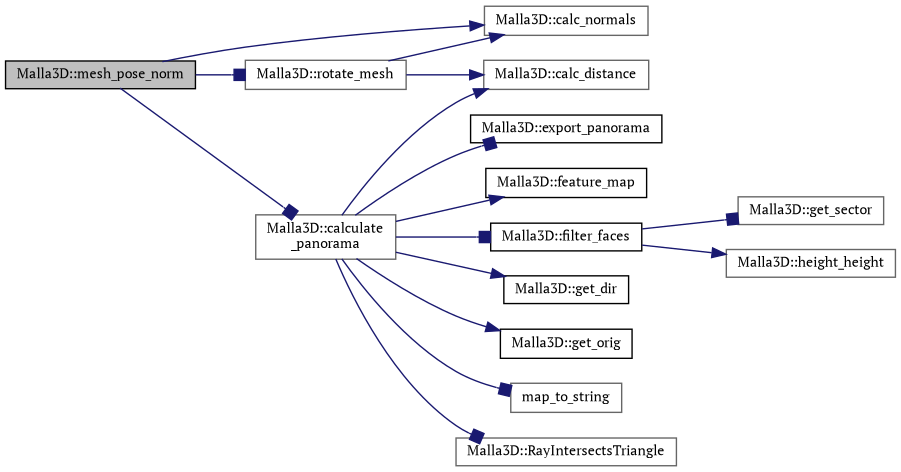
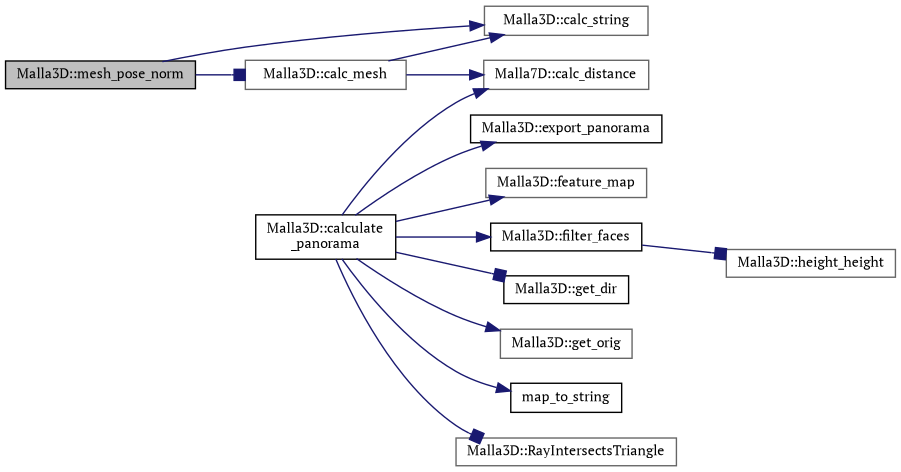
  digraph {
    fontname="PT Serif"
    rankdir=LR
    node [color=black fillcolor=white fontname="PT Serif" fontsize=10 shape=record style=filled]
    edge [arrowhead=normal color=midnightblue fontname="PT Serif" fontsize=10 labelfontname=Helvetica labelfontsize=10 style=solid]
    n1 [fillcolor=grey75 fontcolor=black height=0.2 label="Malla3D::mesh_pose_norm" width=0.4]
-   n2 [color=gray40 height=0.2 label="Malla3D::calc_normals" width=0.4]
-   n3 [color=gray40 height=0.2 label="Malla3D::calculate\l_panorama" width=0.4]
-   n4 [color=gray40 height=0.2 label="Malla3D::rotate_mesh" width=0.4]
+   n2 [color=gray40 height=0.2 label="Malla3D::calc_string" width=0.4]
+   n3 [height=0.2 label="Malla3D::calculate\l_panorama" width=0.4]
+   n4 [color=gray40 height=0.2 label="Malla3D::calc_mesh" width=0.4]
    n5 [height=0.2 label="Malla3D::export_panorama" width=0.4]
-   n6 [height=0.2 label="Malla3D::feature_map" width=0.4]
+   n6 [color=gray40 height=0.2 label="Malla3D::feature_map" width=0.4]
    n7 [height=0.2 label="Malla3D::filter_faces" width=0.4]
    n8 [height=0.2 label="Malla3D::get_dir" width=0.4]
-   n9 [height=0.2 label="Malla3D::get_orig" width=0.4]
-   n10 [color=gray40 height=0.2 label=map_to_string width=0.4]
+   n9 [color=gray40 height=0.2 label="Malla3D::get_orig" width=0.4]
+   n10 [height=0.2 label=map_to_string width=0.4]
    n11 [color=gray40 height=0.2 label="Malla3D::RayIntersectsTriangle" width=0.4]
-   n12 [color=gray40 height=0.2 label="Malla3D::calc_distance" width=0.4]
-   n13 [color=gray40 height=0.2 label="Malla3D::get_sector" width=0.4]
+   n12 [color=gray40 height=0.2 label="Malla7D::calc_distance" width=0.4]
    n14 [color=gray40 height=0.2 label="Malla3D::height_height" width=0.4]
    n1 -> n2
-   n1 -> n3 [arrowhead=box]
    n1 -> n4 [arrowhead=box]
-   n3 -> n5 [arrowhead=box]
+   n3 -> n5
    n3 -> n6
-   n3 -> n7 [arrowhead=box]
-   n3 -> n8
+   n3 -> n7
+   n3 -> n8 [arrowhead=box]
    n3 -> n9
-   n3 -> n10 [arrowhead=box]
+   n3 -> n10
    n3 -> n11 [arrowhead=box]
    n3 -> n12
    n4 -> n2
    n4 -> n12
-   n7 -> n13 [arrowhead=box]
-   n7 -> n14
+   n7 -> n14 [arrowhead=box]
  }
